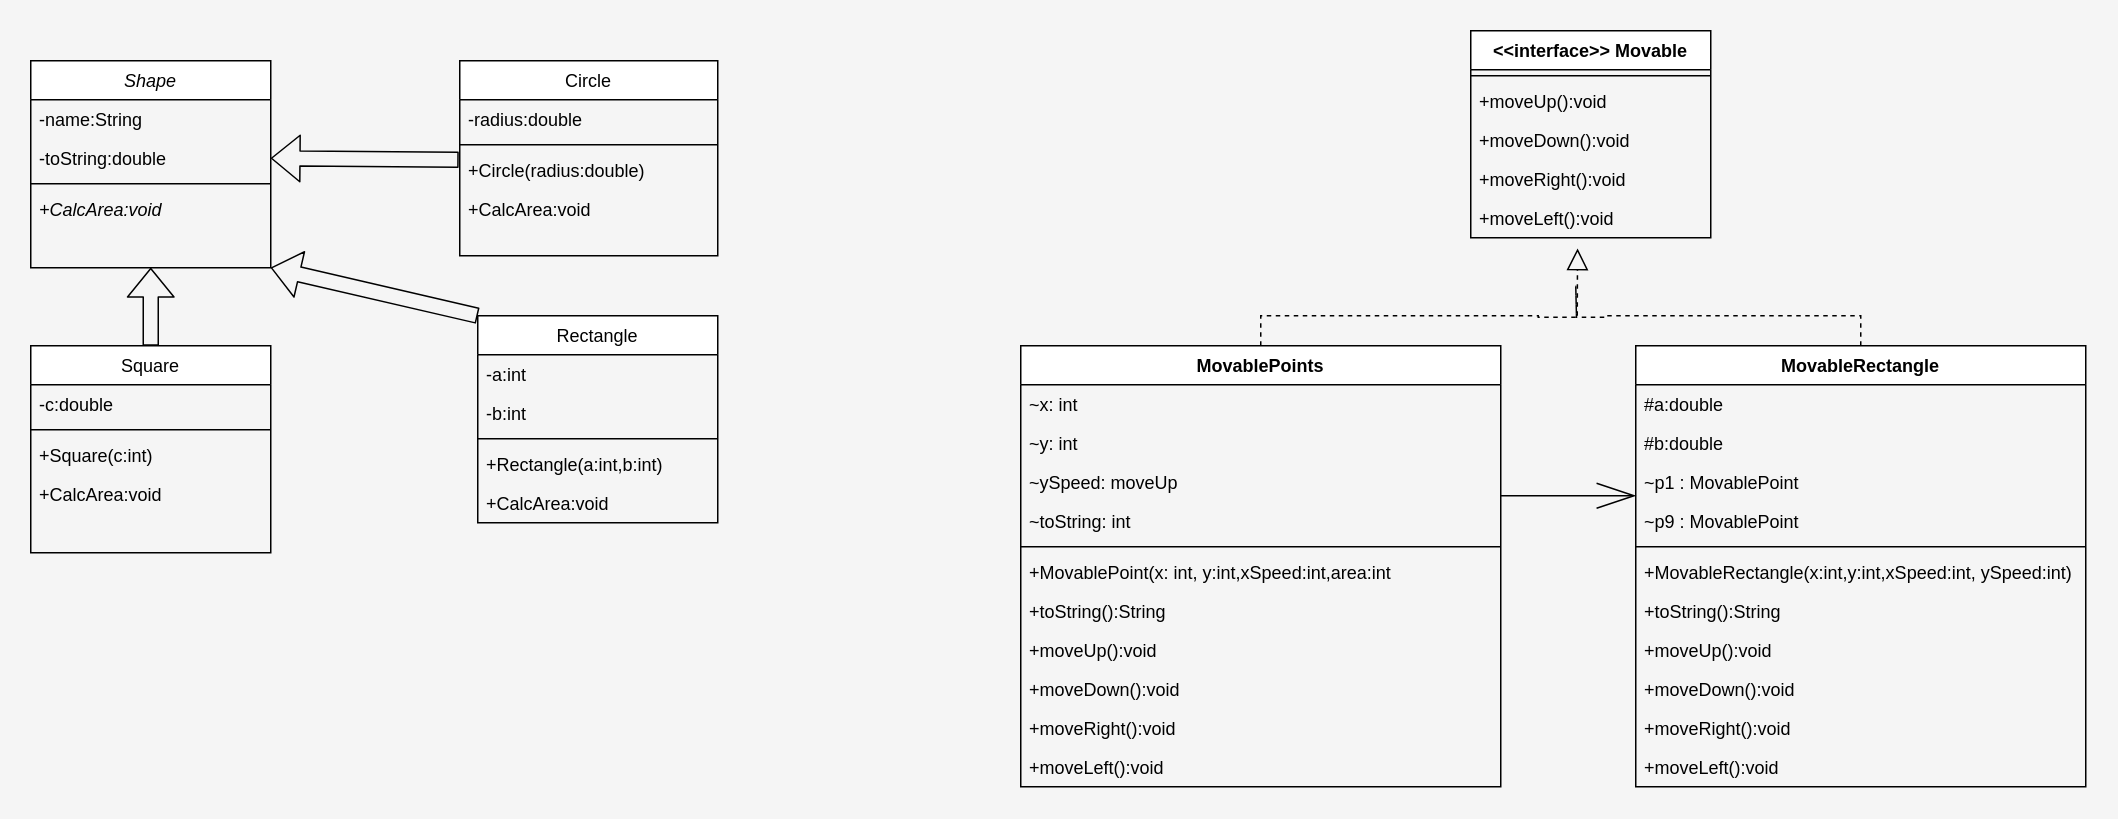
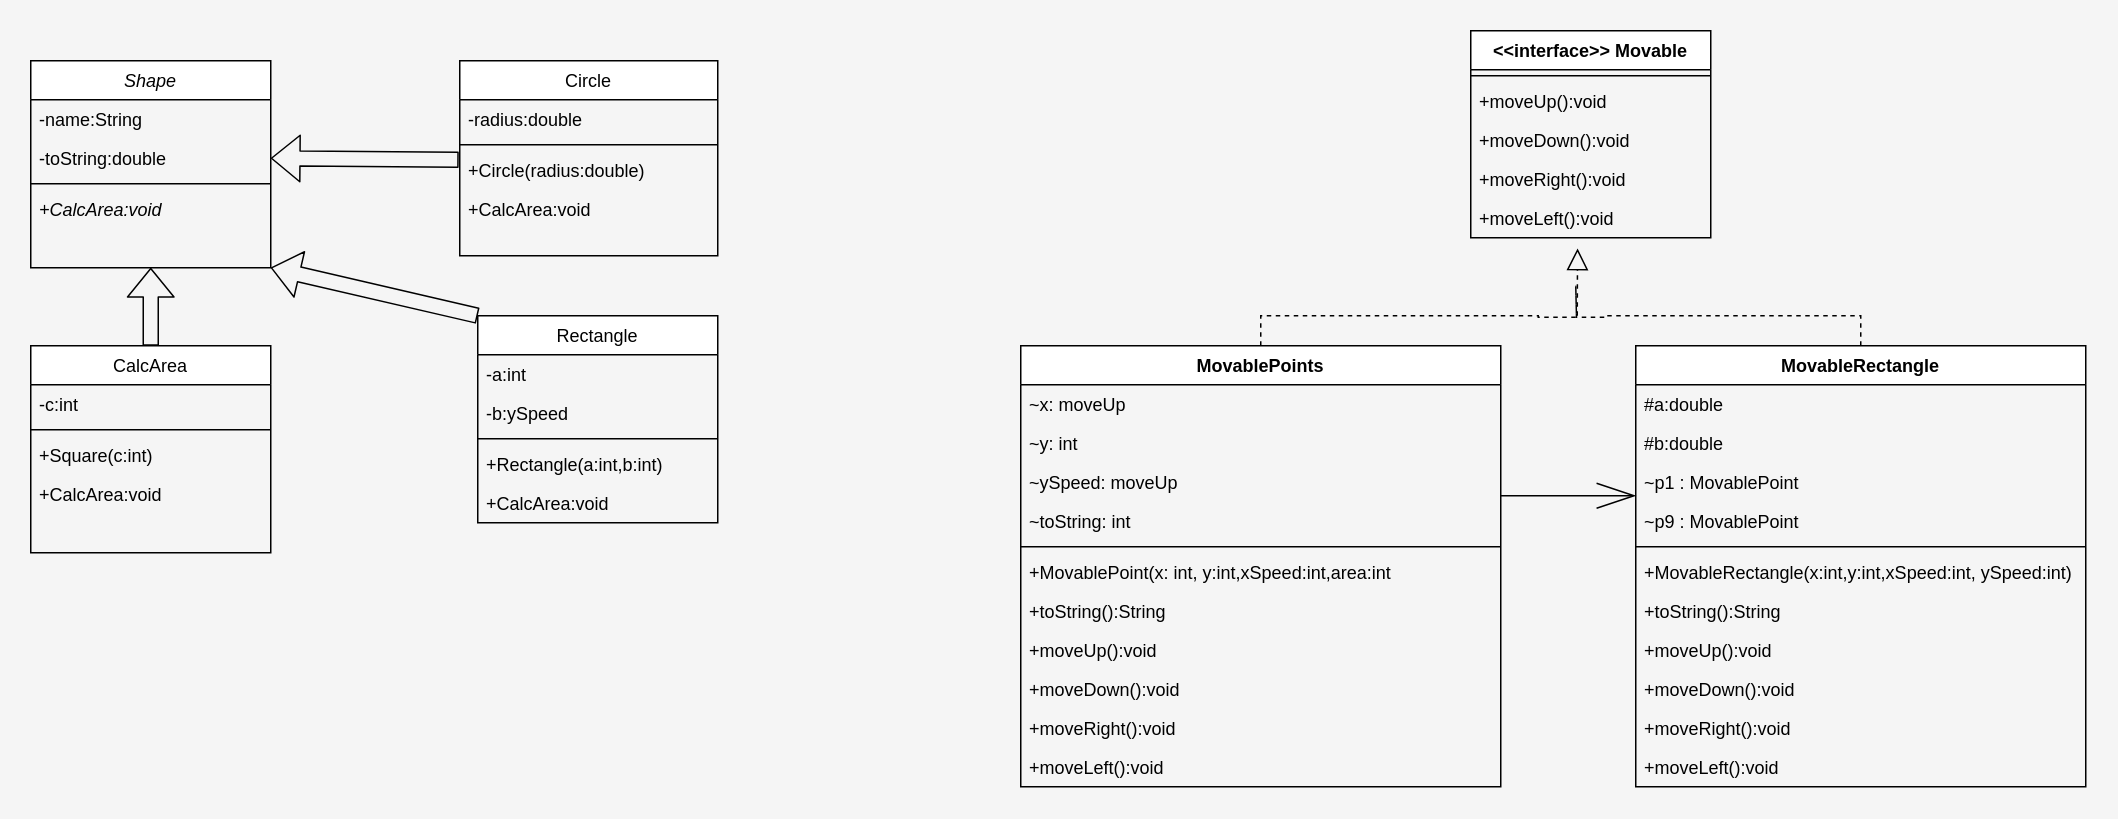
  <mxCell id="0" />
  <mxCell id="1" parent="0" />
  <mxCell id="2" style="edgeStyle=orthogonalEdgeStyle;rounded=0;orthogonalLoop=1;jettySize=auto;html=1;exitX=0.5;exitY=0;exitDx=0;exitDy=0;dashed=1;startArrow=none;startFill=0;endArrow=none;endFill=0;" parent="1" source="6" edge="1"><mxGeometry relative="1" as="geometry"><mxPoint x="1050" y="190" as="targetPoint" /></mxGeometry></mxCell>
  <mxCell id="3" style="edgeStyle=orthogonalEdgeStyle;rounded=0;orthogonalLoop=1;jettySize=auto;html=1;exitX=0.5;exitY=0;exitDx=0;exitDy=0;dashed=1;endArrow=none;endFill=0;" parent="1" source="24" edge="1"><mxGeometry relative="1" as="geometry"><mxPoint x="1050" y="190" as="targetPoint" /></mxGeometry></mxCell>
  <mxCell id="4" value="" style="endArrow=openThin;endFill=0;endSize=24;html=1;" parent="1" edge="1"><mxGeometry width="160" relative="1" as="geometry"><mxPoint x="1000" y="330" as="sourcePoint" /><mxPoint x="1090" y="330" as="targetPoint" /></mxGeometry></mxCell>
  <mxCell id="5" value="" style="endArrow=block;dashed=1;endFill=0;endSize=12;html=1;entryX=0.445;entryY=1.274;entryDx=0;entryDy=0;entryPerimeter=0;" parent="1" target="23" edge="1"><mxGeometry width="160" relative="1" as="geometry"><mxPoint x="1051" y="210" as="sourcePoint" /><mxPoint x="1170" y="240" as="targetPoint" /><Array as="points" /></mxGeometry></mxCell>
  <mxCell id="6" value="MovablePoints" style="swimlane;fontStyle=1;align=center;verticalAlign=top;childLayout=stackLayout;horizontal=1;startSize=26;horizontalStack=0;resizeParent=1;resizeParentMax=0;resizeLast=0;collapsible=1;marginBottom=0;" parent="1" vertex="1"><mxGeometry x="680" y="230" width="320" height="294" as="geometry" /></mxCell>
- <mxCell id="7" value="~x: int" style="text;strokeColor=none;fillColor=none;align=left;verticalAlign=top;spacingLeft=4;spacingRight=4;overflow=hidden;rotatable=0;points=[[0,0.5],[1,0.5]];portConstraint=eastwest;" parent="6" vertex="1"><mxGeometry y="26" width="320" height="26" as="geometry" /></mxCell>
+ <mxCell id="7" value="~x: moveUp" style="text;strokeColor=none;fillColor=none;align=left;verticalAlign=top;spacingLeft=4;spacingRight=4;overflow=hidden;rotatable=0;points=[[0,0.5],[1,0.5]];portConstraint=eastwest;" parent="6" vertex="1"><mxGeometry y="26" width="320" height="26" as="geometry" /></mxCell>
  <mxCell id="8" value="~y: int" style="text;strokeColor=none;fillColor=none;align=left;verticalAlign=top;spacingLeft=4;spacingRight=4;overflow=hidden;rotatable=0;points=[[0,0.5],[1,0.5]];portConstraint=eastwest;" parent="6" vertex="1"><mxGeometry y="52" width="320" height="26" as="geometry" /></mxCell>
  <mxCell id="9" value="~ySpeed: moveUp" style="text;strokeColor=none;fillColor=none;align=left;verticalAlign=top;spacingLeft=4;spacingRight=4;overflow=hidden;rotatable=0;points=[[0,0.5],[1,0.5]];portConstraint=eastwest;" parent="6" vertex="1"><mxGeometry y="78" width="320" height="26" as="geometry" /></mxCell>
  <mxCell id="10" value="~toString: int" style="text;strokeColor=none;fillColor=none;align=left;verticalAlign=top;spacingLeft=4;spacingRight=4;overflow=hidden;rotatable=0;points=[[0,0.5],[1,0.5]];portConstraint=eastwest;" parent="6" vertex="1"><mxGeometry y="104" width="320" height="26" as="geometry" /></mxCell>
  <mxCell id="11" value="" style="line;strokeWidth=1;fillColor=none;align=left;verticalAlign=middle;spacingTop=-1;spacingLeft=3;spacingRight=3;rotatable=0;labelPosition=right;points=[];portConstraint=eastwest;" parent="6" vertex="1"><mxGeometry y="130" width="320" height="8" as="geometry" /></mxCell>
  <mxCell id="12" value="+MovablePoint(x: int, y:int,xSpeed:int,area:int" style="text;strokeColor=none;fillColor=none;align=left;verticalAlign=top;spacingLeft=4;spacingRight=4;overflow=hidden;rotatable=0;points=[[0,0.5],[1,0.5]];portConstraint=eastwest;" parent="6" vertex="1"><mxGeometry y="138" width="320" height="26" as="geometry" /></mxCell>
  <mxCell id="13" value="+toString():String" style="text;strokeColor=none;fillColor=none;align=left;verticalAlign=top;spacingLeft=4;spacingRight=4;overflow=hidden;rotatable=0;points=[[0,0.5],[1,0.5]];portConstraint=eastwest;" parent="6" vertex="1"><mxGeometry y="164" width="320" height="26" as="geometry" /></mxCell>
  <mxCell id="14" value="+moveUp():void" style="text;strokeColor=none;fillColor=none;align=left;verticalAlign=top;spacingLeft=4;spacingRight=4;overflow=hidden;rotatable=0;points=[[0,0.5],[1,0.5]];portConstraint=eastwest;" parent="6" vertex="1"><mxGeometry y="190" width="320" height="26" as="geometry" /></mxCell>
  <mxCell id="15" value="+moveDown():void" style="text;strokeColor=none;fillColor=none;align=left;verticalAlign=top;spacingLeft=4;spacingRight=4;overflow=hidden;rotatable=0;points=[[0,0.5],[1,0.5]];portConstraint=eastwest;" parent="6" vertex="1"><mxGeometry y="216" width="320" height="26" as="geometry" /></mxCell>
  <mxCell id="16" value="+moveRight():void" style="text;strokeColor=none;fillColor=none;align=left;verticalAlign=top;spacingLeft=4;spacingRight=4;overflow=hidden;rotatable=0;points=[[0,0.5],[1,0.5]];portConstraint=eastwest;" parent="6" vertex="1"><mxGeometry y="242" width="320" height="26" as="geometry" /></mxCell>
  <mxCell id="17" value="+moveLeft():void" style="text;strokeColor=none;fillColor=none;align=left;verticalAlign=top;spacingLeft=4;spacingRight=4;overflow=hidden;rotatable=0;points=[[0,0.5],[1,0.5]];portConstraint=eastwest;" parent="6" vertex="1"><mxGeometry y="268" width="320" height="26" as="geometry" /></mxCell>
  <mxCell id="18" value="&lt;&lt;interface&gt;&gt; Movable" style="swimlane;fontStyle=1;align=center;verticalAlign=top;childLayout=stackLayout;horizontal=1;startSize=26;horizontalStack=0;resizeParent=1;resizeParentMax=0;resizeLast=0;collapsible=1;marginBottom=0;" parent="1" vertex="1"><mxGeometry x="980" y="20" width="160" height="138" as="geometry" /></mxCell>
  <mxCell id="19" value="" style="line;strokeWidth=1;fillColor=none;align=left;verticalAlign=middle;spacingTop=-1;spacingLeft=3;spacingRight=3;rotatable=0;labelPosition=right;points=[];portConstraint=eastwest;" parent="18" vertex="1"><mxGeometry y="26" width="160" height="8" as="geometry" /></mxCell>
  <mxCell id="20" value="+moveUp():void" style="text;strokeColor=none;fillColor=none;align=left;verticalAlign=top;spacingLeft=4;spacingRight=4;overflow=hidden;rotatable=0;points=[[0,0.5],[1,0.5]];portConstraint=eastwest;" parent="18" vertex="1"><mxGeometry y="34" width="160" height="26" as="geometry" /></mxCell>
  <mxCell id="21" value="+moveDown():void" style="text;strokeColor=none;fillColor=none;align=left;verticalAlign=top;spacingLeft=4;spacingRight=4;overflow=hidden;rotatable=0;points=[[0,0.5],[1,0.5]];portConstraint=eastwest;" parent="18" vertex="1"><mxGeometry y="60" width="160" height="26" as="geometry" /></mxCell>
  <mxCell id="22" value="+moveRight():void" style="text;strokeColor=none;fillColor=none;align=left;verticalAlign=top;spacingLeft=4;spacingRight=4;overflow=hidden;rotatable=0;points=[[0,0.5],[1,0.5]];portConstraint=eastwest;" parent="18" vertex="1"><mxGeometry y="86" width="160" height="26" as="geometry" /></mxCell>
  <mxCell id="23" value="+moveLeft():void" style="text;strokeColor=none;fillColor=none;align=left;verticalAlign=top;spacingLeft=4;spacingRight=4;overflow=hidden;rotatable=0;points=[[0,0.5],[1,0.5]];portConstraint=eastwest;" parent="18" vertex="1"><mxGeometry y="112" width="160" height="26" as="geometry" /></mxCell>
  <mxCell id="24" value="MovableRectangle" style="swimlane;fontStyle=1;align=center;verticalAlign=top;childLayout=stackLayout;horizontal=1;startSize=26;horizontalStack=0;resizeParent=1;resizeParentMax=0;resizeLast=0;collapsible=1;marginBottom=0;" parent="1" vertex="1"><mxGeometry x="1090" y="230" width="300" height="294" as="geometry" /></mxCell>
  <mxCell id="25" value="#a:double" style="text;strokeColor=none;fillColor=none;align=left;verticalAlign=top;spacingLeft=4;spacingRight=4;overflow=hidden;rotatable=0;points=[[0,0.5],[1,0.5]];portConstraint=eastwest;" parent="24" vertex="1"><mxGeometry y="26" width="300" height="26" as="geometry" /></mxCell>
  <mxCell id="26" value="#b:double" style="text;strokeColor=none;fillColor=none;align=left;verticalAlign=top;spacingLeft=4;spacingRight=4;overflow=hidden;rotatable=0;points=[[0,0.5],[1,0.5]];portConstraint=eastwest;" parent="24" vertex="1"><mxGeometry y="52" width="300" height="26" as="geometry" /></mxCell>
  <mxCell id="27" value="~p1 : MovablePoint" style="text;strokeColor=none;fillColor=none;align=left;verticalAlign=top;spacingLeft=4;spacingRight=4;overflow=hidden;rotatable=0;points=[[0,0.5],[1,0.5]];portConstraint=eastwest;" parent="24" vertex="1"><mxGeometry y="78" width="300" height="26" as="geometry" /></mxCell>
  <mxCell id="28" value="~p9 : MovablePoint" style="text;strokeColor=none;fillColor=none;align=left;verticalAlign=top;spacingLeft=4;spacingRight=4;overflow=hidden;rotatable=0;points=[[0,0.5],[1,0.5]];portConstraint=eastwest;" parent="24" vertex="1"><mxGeometry y="104" width="300" height="26" as="geometry" /></mxCell>
  <mxCell id="29" value="" style="line;strokeWidth=1;fillColor=none;align=left;verticalAlign=middle;spacingTop=-1;spacingLeft=3;spacingRight=3;rotatable=0;labelPosition=right;points=[];portConstraint=eastwest;" parent="24" vertex="1"><mxGeometry y="130" width="300" height="8" as="geometry" /></mxCell>
  <mxCell id="30" value="+MovableRectangle(x:int,y:int,xSpeed:int, ySpeed:int)" style="text;strokeColor=none;fillColor=none;align=left;verticalAlign=top;spacingLeft=4;spacingRight=4;overflow=hidden;rotatable=0;points=[[0,0.5],[1,0.5]];portConstraint=eastwest;" parent="24" vertex="1"><mxGeometry y="138" width="300" height="26" as="geometry" /></mxCell>
  <mxCell id="31" value="+toString():String" style="text;strokeColor=none;fillColor=none;align=left;verticalAlign=top;spacingLeft=4;spacingRight=4;overflow=hidden;rotatable=0;points=[[0,0.5],[1,0.5]];portConstraint=eastwest;" parent="24" vertex="1"><mxGeometry y="164" width="300" height="26" as="geometry" /></mxCell>
  <mxCell id="32" value="+moveUp():void" style="text;strokeColor=none;fillColor=none;align=left;verticalAlign=top;spacingLeft=4;spacingRight=4;overflow=hidden;rotatable=0;points=[[0,0.5],[1,0.5]];portConstraint=eastwest;" parent="24" vertex="1"><mxGeometry y="190" width="300" height="26" as="geometry" /></mxCell>
  <mxCell id="33" value="+moveDown():void" style="text;strokeColor=none;fillColor=none;align=left;verticalAlign=top;spacingLeft=4;spacingRight=4;overflow=hidden;rotatable=0;points=[[0,0.5],[1,0.5]];portConstraint=eastwest;" parent="24" vertex="1"><mxGeometry y="216" width="300" height="26" as="geometry" /></mxCell>
  <mxCell id="34" value="+moveRight():void" style="text;strokeColor=none;fillColor=none;align=left;verticalAlign=top;spacingLeft=4;spacingRight=4;overflow=hidden;rotatable=0;points=[[0,0.5],[1,0.5]];portConstraint=eastwest;" parent="24" vertex="1"><mxGeometry y="242" width="300" height="26" as="geometry" /></mxCell>
  <mxCell id="35" value="+moveLeft():void" style="text;strokeColor=none;fillColor=none;align=left;verticalAlign=top;spacingLeft=4;spacingRight=4;overflow=hidden;rotatable=0;points=[[0,0.5],[1,0.5]];portConstraint=eastwest;" parent="24" vertex="1"><mxGeometry y="268" width="300" height="26" as="geometry" /></mxCell>
  <mxCell id="36" value="Shape" style="swimlane;fontStyle=2;align=center;verticalAlign=top;childLayout=stackLayout;horizontal=1;startSize=26;horizontalStack=0;resizeParent=1;resizeLast=0;collapsible=1;marginBottom=0;rounded=0;shadow=0;strokeWidth=1;" vertex="1" parent="1"><mxGeometry x="20" y="40" width="160" height="138" as="geometry"><mxRectangle x="230" y="140" width="160" height="26" as="alternateBounds" /></mxGeometry></mxCell>
  <mxCell id="37" value="-name:String" style="text;align=left;verticalAlign=top;spacingLeft=4;spacingRight=4;overflow=hidden;rotatable=0;points=[[0,0.5],[1,0.5]];portConstraint=eastwest;" vertex="1" parent="36"><mxGeometry y="26" width="160" height="26" as="geometry" /></mxCell>
  <mxCell id="38" value="-toString:double" style="text;align=left;verticalAlign=top;spacingLeft=4;spacingRight=4;overflow=hidden;rotatable=0;points=[[0,0.5],[1,0.5]];portConstraint=eastwest;rounded=0;shadow=0;html=0;" vertex="1" parent="36"><mxGeometry y="52" width="160" height="26" as="geometry" /></mxCell>
  <mxCell id="39" value="" style="line;html=1;strokeWidth=1;align=left;verticalAlign=middle;spacingTop=-1;spacingLeft=3;spacingRight=3;rotatable=0;labelPosition=right;points=[];portConstraint=eastwest;" vertex="1" parent="36"><mxGeometry y="78" width="160" height="8" as="geometry" /></mxCell>
  <mxCell id="40" value="+CalcArea:void" style="text;align=left;verticalAlign=top;spacingLeft=4;spacingRight=4;overflow=hidden;rotatable=0;points=[[0,0.5],[1,0.5]];portConstraint=eastwest;rounded=0;shadow=0;html=0;fontStyle=2" vertex="1" parent="36"><mxGeometry y="86" width="160" height="26" as="geometry" /></mxCell>
  <mxCell id="41" value="Rectangle" style="swimlane;fontStyle=0;align=center;verticalAlign=top;childLayout=stackLayout;horizontal=1;startSize=26;horizontalStack=0;resizeParent=1;resizeLast=0;collapsible=1;marginBottom=0;rounded=0;shadow=0;strokeWidth=1;" vertex="1" parent="1"><mxGeometry x="318" y="210" width="160" height="138" as="geometry"><mxRectangle x="550" y="140" width="160" height="26" as="alternateBounds" /></mxGeometry></mxCell>
  <mxCell id="42" value="-a:int" style="text;align=left;verticalAlign=top;spacingLeft=4;spacingRight=4;overflow=hidden;rotatable=0;points=[[0,0.5],[1,0.5]];portConstraint=eastwest;" vertex="1" parent="41"><mxGeometry y="26" width="160" height="26" as="geometry" /></mxCell>
- <mxCell id="43" value="-b:int" style="text;align=left;verticalAlign=top;spacingLeft=4;spacingRight=4;overflow=hidden;rotatable=0;points=[[0,0.5],[1,0.5]];portConstraint=eastwest;" vertex="1" parent="41"><mxGeometry y="52" width="160" height="26" as="geometry" /></mxCell>
+ <mxCell id="43" value="-b:ySpeed" style="text;align=left;verticalAlign=top;spacingLeft=4;spacingRight=4;overflow=hidden;rotatable=0;points=[[0,0.5],[1,0.5]];portConstraint=eastwest;" vertex="1" parent="41"><mxGeometry y="52" width="160" height="26" as="geometry" /></mxCell>
  <mxCell id="44" value="" style="line;html=1;strokeWidth=1;align=left;verticalAlign=middle;spacingTop=-1;spacingLeft=3;spacingRight=3;rotatable=0;labelPosition=right;points=[];portConstraint=eastwest;" vertex="1" parent="41"><mxGeometry y="78" width="160" height="8" as="geometry" /></mxCell>
  <mxCell id="45" value="+Rectangle(a:int,b:int)" style="text;align=left;verticalAlign=top;spacingLeft=4;spacingRight=4;overflow=hidden;rotatable=0;points=[[0,0.5],[1,0.5]];portConstraint=eastwest;" vertex="1" parent="41"><mxGeometry y="86" width="160" height="26" as="geometry" /></mxCell>
  <mxCell id="46" value="+CalcArea:void" style="text;align=left;verticalAlign=top;spacingLeft=4;spacingRight=4;overflow=hidden;rotatable=0;points=[[0,0.5],[1,0.5]];portConstraint=eastwest;" vertex="1" parent="41"><mxGeometry y="112" width="160" height="26" as="geometry" /></mxCell>
- <mxCell id="47" value="Square" style="swimlane;fontStyle=0;align=center;verticalAlign=top;childLayout=stackLayout;horizontal=1;startSize=26;horizontalStack=0;resizeParent=1;resizeLast=0;collapsible=1;marginBottom=0;rounded=0;shadow=0;strokeWidth=1;" vertex="1" parent="1"><mxGeometry x="20" y="230" width="160" height="138" as="geometry"><mxRectangle x="550" y="140" width="160" height="26" as="alternateBounds" /></mxGeometry></mxCell>
- <mxCell id="48" value="-c:double" style="text;align=left;verticalAlign=top;spacingLeft=4;spacingRight=4;overflow=hidden;rotatable=0;points=[[0,0.5],[1,0.5]];portConstraint=eastwest;" vertex="1" parent="47"><mxGeometry y="26" width="160" height="26" as="geometry" /></mxCell>
+ <mxCell id="47" value="CalcArea" style="swimlane;fontStyle=0;align=center;verticalAlign=top;childLayout=stackLayout;horizontal=1;startSize=26;horizontalStack=0;resizeParent=1;resizeLast=0;collapsible=1;marginBottom=0;rounded=0;shadow=0;strokeWidth=1;" vertex="1" parent="1"><mxGeometry x="20" y="230" width="160" height="138" as="geometry"><mxRectangle x="550" y="140" width="160" height="26" as="alternateBounds" /></mxGeometry></mxCell>
+ <mxCell id="48" value="-c:int" style="text;align=left;verticalAlign=top;spacingLeft=4;spacingRight=4;overflow=hidden;rotatable=0;points=[[0,0.5],[1,0.5]];portConstraint=eastwest;" vertex="1" parent="47"><mxGeometry y="26" width="160" height="26" as="geometry" /></mxCell>
  <mxCell id="49" value="" style="line;html=1;strokeWidth=1;align=left;verticalAlign=middle;spacingTop=-1;spacingLeft=3;spacingRight=3;rotatable=0;labelPosition=right;points=[];portConstraint=eastwest;" vertex="1" parent="47"><mxGeometry y="52" width="160" height="8" as="geometry" /></mxCell>
  <mxCell id="50" value="+Square(c:int)" style="text;align=left;verticalAlign=top;spacingLeft=4;spacingRight=4;overflow=hidden;rotatable=0;points=[[0,0.5],[1,0.5]];portConstraint=eastwest;" vertex="1" parent="47"><mxGeometry y="60" width="160" height="26" as="geometry" /></mxCell>
  <mxCell id="51" value="+CalcArea:void" style="text;align=left;verticalAlign=top;spacingLeft=4;spacingRight=4;overflow=hidden;rotatable=0;points=[[0,0.5],[1,0.5]];portConstraint=eastwest;" vertex="1" parent="47"><mxGeometry y="86" width="160" height="26" as="geometry" /></mxCell>
  <mxCell id="52" value="Circle" style="swimlane;fontStyle=0;align=center;verticalAlign=top;childLayout=stackLayout;horizontal=1;startSize=26;horizontalStack=0;resizeParent=1;resizeLast=0;collapsible=1;marginBottom=0;rounded=0;shadow=0;strokeWidth=1;" vertex="1" parent="1"><mxGeometry x="306" y="40" width="172" height="130" as="geometry"><mxRectangle x="550" y="140" width="160" height="26" as="alternateBounds" /></mxGeometry></mxCell>
  <mxCell id="53" value="-radius:double" style="text;align=left;verticalAlign=top;spacingLeft=4;spacingRight=4;overflow=hidden;rotatable=0;points=[[0,0.5],[1,0.5]];portConstraint=eastwest;" vertex="1" parent="52"><mxGeometry y="26" width="172" height="26" as="geometry" /></mxCell>
  <mxCell id="54" value="" style="line;html=1;strokeWidth=1;align=left;verticalAlign=middle;spacingTop=-1;spacingLeft=3;spacingRight=3;rotatable=0;labelPosition=right;points=[];portConstraint=eastwest;" vertex="1" parent="52"><mxGeometry y="52" width="172" height="8" as="geometry" /></mxCell>
  <mxCell id="55" value="+Circle(radius:double)" style="text;align=left;verticalAlign=top;spacingLeft=4;spacingRight=4;overflow=hidden;rotatable=0;points=[[0,0.5],[1,0.5]];portConstraint=eastwest;" vertex="1" parent="52"><mxGeometry y="60" width="172" height="26" as="geometry" /></mxCell>
  <mxCell id="56" value="+CalcArea:void" style="text;align=left;verticalAlign=top;spacingLeft=4;spacingRight=4;overflow=hidden;rotatable=0;points=[[0,0.5],[1,0.5]];portConstraint=eastwest;" vertex="1" parent="52"><mxGeometry y="86" width="172" height="26" as="geometry" /></mxCell>
  <mxCell id="57" value="" style="shape=flexArrow;endArrow=classic;html=1;entryX=0.5;entryY=1;entryDx=0;entryDy=0;exitX=0.5;exitY=0;exitDx=0;exitDy=0;" edge="1" parent="1" source="47" target="36"><mxGeometry width="50" height="50" relative="1" as="geometry"><mxPoint x="150" y="220" as="sourcePoint" /><mxPoint x="200" y="170" as="targetPoint" /></mxGeometry></mxCell>
  <mxCell id="58" value="" style="shape=flexArrow;endArrow=classic;html=1;exitX=0;exitY=0;exitDx=0;exitDy=0;entryX=1;entryY=1;entryDx=0;entryDy=0;" edge="1" parent="1" source="41" target="36"><mxGeometry width="50" height="50" relative="1" as="geometry"><mxPoint x="160" y="220" as="sourcePoint" /><mxPoint x="200" y="170" as="targetPoint" /></mxGeometry></mxCell>
  <mxCell id="59" value="" style="shape=flexArrow;endArrow=classic;html=1;entryX=1;entryY=0.5;entryDx=0;entryDy=0;exitX=-0.004;exitY=0.231;exitDx=0;exitDy=0;exitPerimeter=0;" edge="1" parent="1" source="55" target="38"><mxGeometry width="50" height="50" relative="1" as="geometry"><mxPoint x="150" y="220" as="sourcePoint" /><mxPoint x="200" y="170" as="targetPoint" /></mxGeometry></mxCell>
